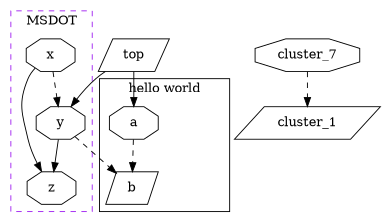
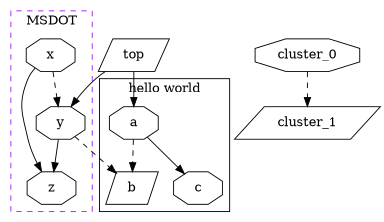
  digraph {
    node [shape=octagon]
    edge [style=solid]
    a
    b [shape=parallelogram]
+   c
    x
    y
    z
    cluster_1 [shape=parallelogram]
-   cluster_0 [label=cluster_7]
+   cluster_0
    top [shape=parallelogram]
    subgraph cluster_1 {
      color=hot_pink
      label="hello world"
      a
      b
+     c
    }
    subgraph cluster_2 {
      color=purple
      label=MSDOT
      style=dashed
      x
      y
      z
    }
    a -> b [style=dashed]
+   a -> c
    x -> y [style=dashed]
    x -> z
    y -> b [style=dashed]
    y -> z
    cluster_0 -> cluster_1 [style=dashed]
    top -> a
    top -> y
  }
